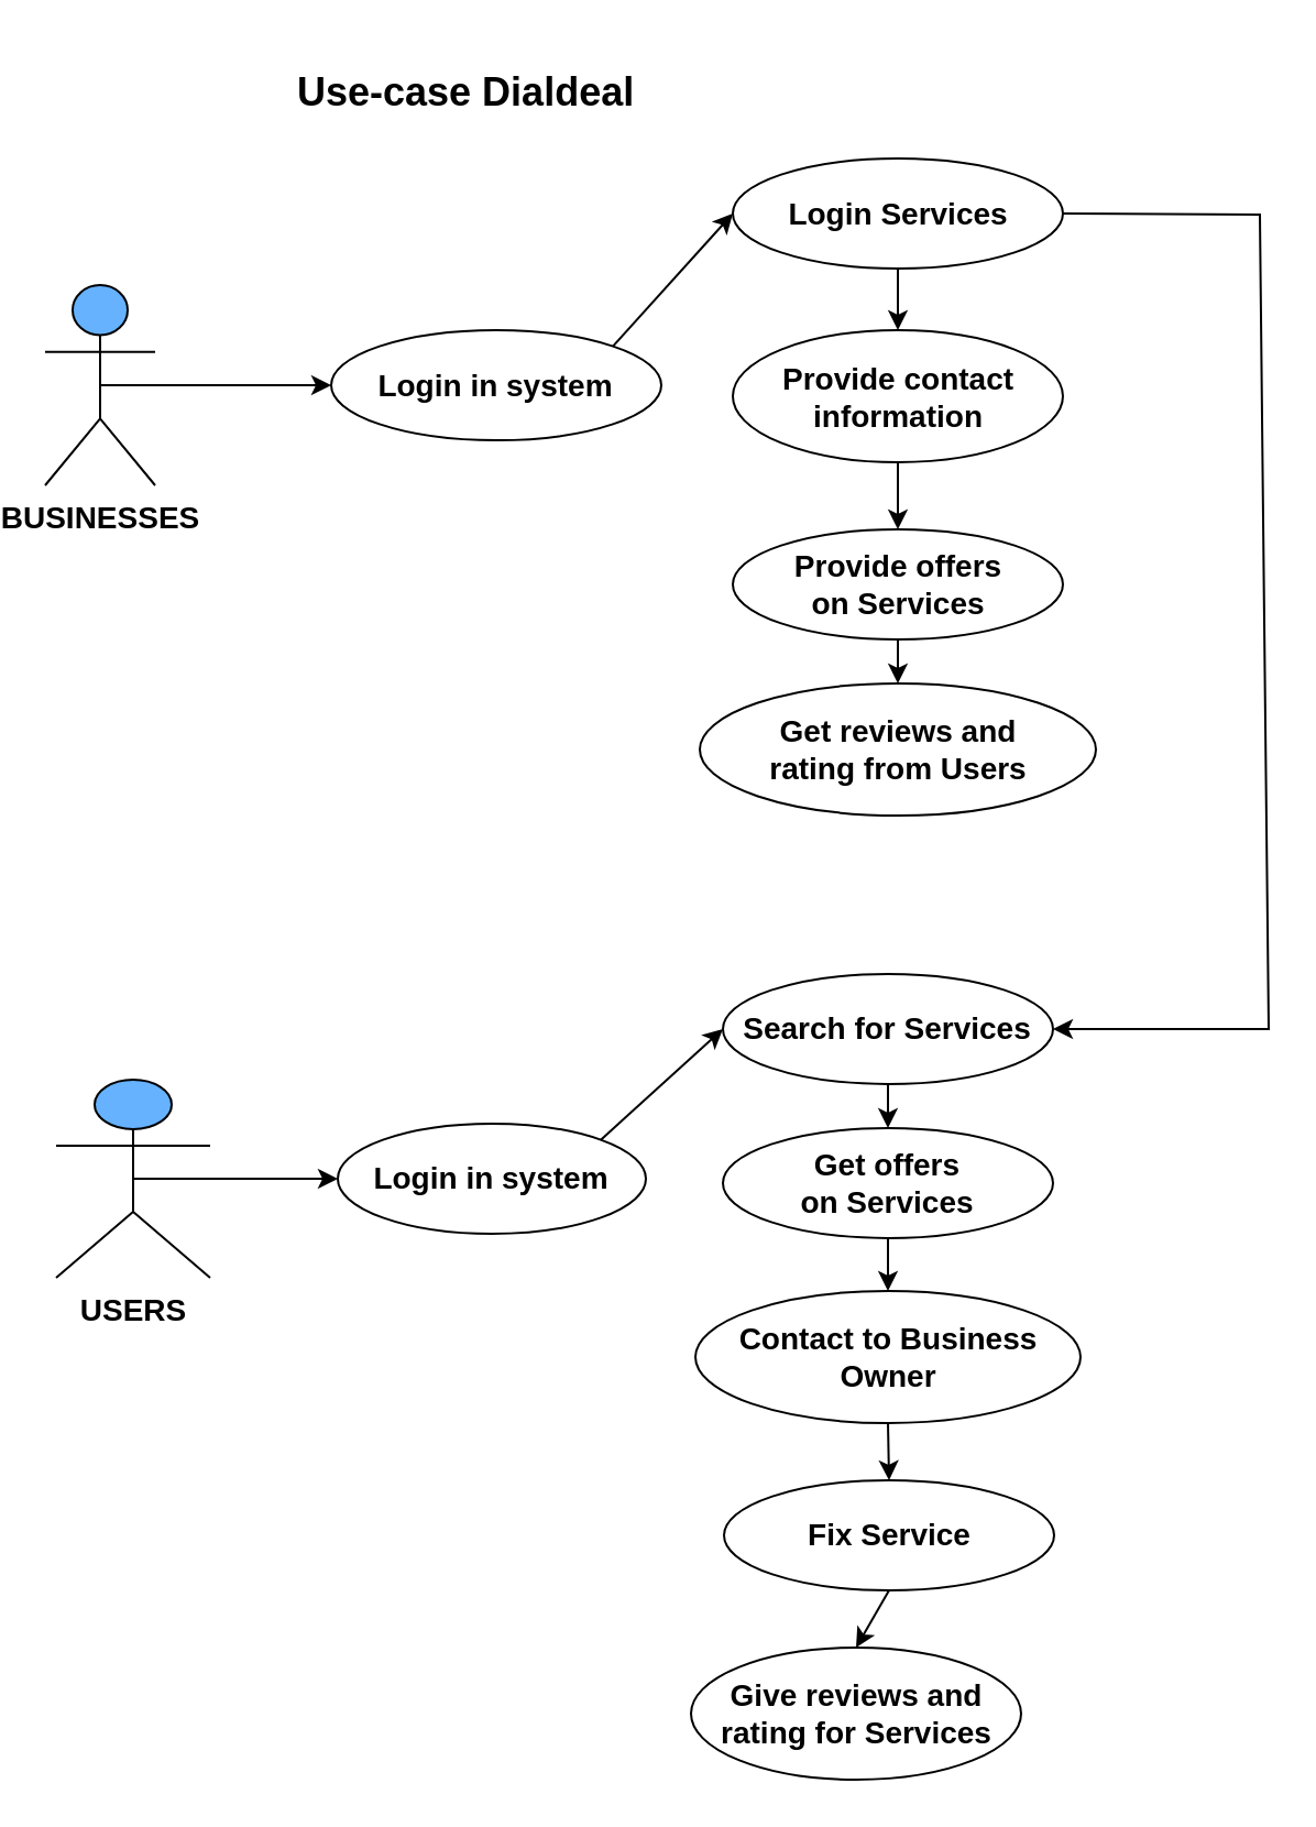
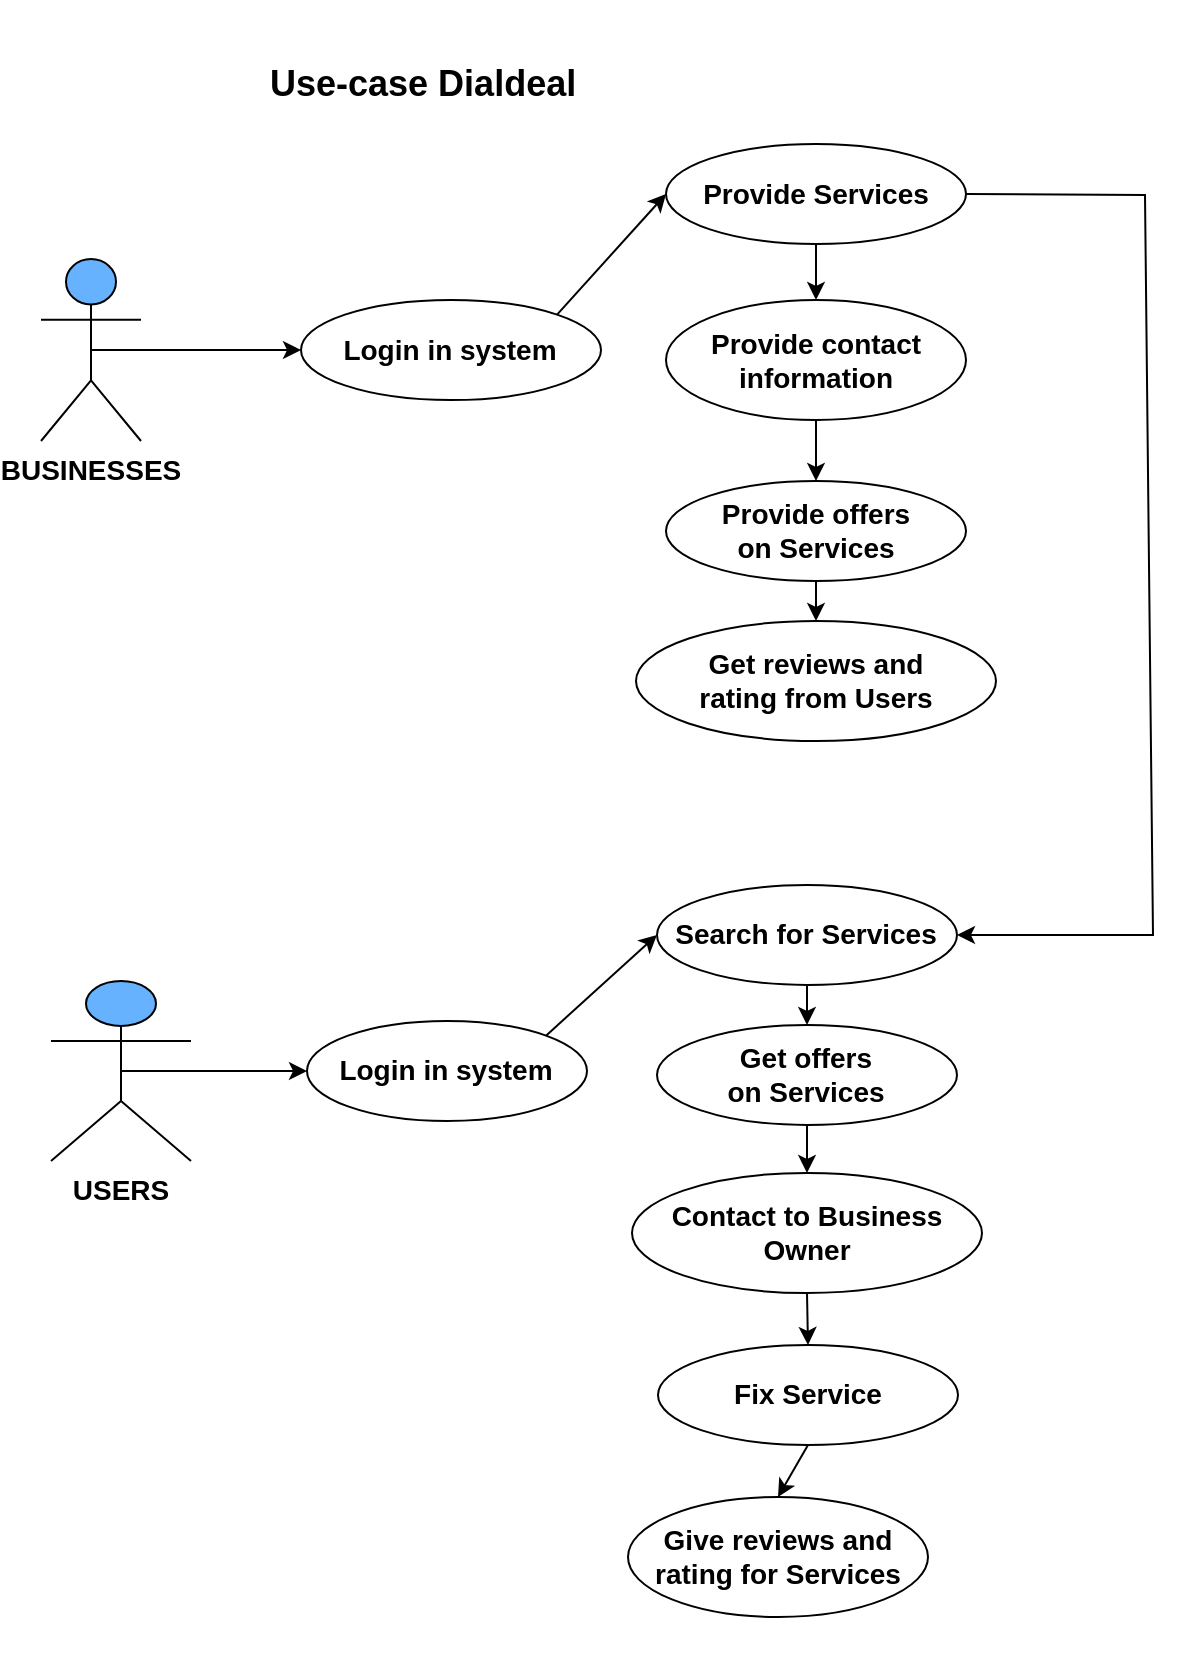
  <mxCell id="0" />
  <mxCell id="1" parent="0" />
  <mxCell id="2" value="&lt;b&gt;&lt;font style=&quot;font-size: 14px;&quot;&gt;USERS&lt;/font&gt;&lt;/b&gt;" style="shape=umlActor;verticalLabelPosition=bottom;verticalAlign=top;html=1;outlineConnect=0;fillColor=#66B2FF;" parent="1" vertex="1"><mxGeometry x="25" y="490" width="70" height="90" as="geometry" /></mxCell>
  <mxCell id="3" value="&lt;b&gt;&lt;font style=&quot;font-size: 14px;&quot;&gt;BUSINESSES&lt;/font&gt;&lt;/b&gt;" style="shape=umlActor;verticalLabelPosition=bottom;verticalAlign=top;html=1;outlineConnect=0;fillColor=#66B2FF;" parent="1" vertex="1"><mxGeometry x="20" y="129" width="50" height="91" as="geometry" /></mxCell>
  <mxCell id="4" value="&lt;b&gt;&lt;font style=&quot;font-size: 14px;&quot;&gt;Login in system&lt;/font&gt;&lt;/b&gt;" style="ellipse;whiteSpace=wrap;html=1;fillColor=#FFFFFF;" parent="1" vertex="1"><mxGeometry x="153" y="510" width="140" height="50" as="geometry" /></mxCell>
  <mxCell id="5" value="&lt;h1&gt;&lt;font style=&quot;font-size: 18px;&quot;&gt;Use-case Dialdeal&lt;/font&gt;&lt;/h1&gt;" style="text;html=1;strokeColor=none;fillColor=none;spacing=5;spacingTop=-20;whiteSpace=wrap;overflow=hidden;rounded=0;" parent="1" vertex="1"><mxGeometry x="130" y="20" width="170" height="40" as="geometry" /></mxCell>
  <mxCell id="6" value="&lt;b&gt;&lt;font style=&quot;font-size: 14px;&quot;&gt;Search for Services&lt;/font&gt;&lt;/b&gt;" style="ellipse;whiteSpace=wrap;html=1;fillColor=#FFFFFF;" parent="1" vertex="1"><mxGeometry x="328" y="442" width="150" height="50" as="geometry" /></mxCell>
- <mxCell id="7" value="&lt;b&gt;&lt;font style=&quot;font-size: 14px;&quot;&gt;Login Services&lt;/font&gt;&lt;/b&gt;" style="ellipse;whiteSpace=wrap;html=1;fillColor=#FFFFFF;" parent="1" vertex="1"><mxGeometry x="332.5" y="71.5" width="150" height="50" as="geometry" /></mxCell>
+ <mxCell id="7" value="&lt;b&gt;&lt;font style=&quot;font-size: 14px;&quot;&gt;Provide Services&lt;/font&gt;&lt;/b&gt;" style="ellipse;whiteSpace=wrap;html=1;fillColor=#FFFFFF;" parent="1" vertex="1"><mxGeometry x="332.5" y="71.5" width="150" height="50" as="geometry" /></mxCell>
  <mxCell id="8" value="&lt;b&gt;&lt;font style=&quot;font-size: 14px;&quot;&gt;Give reviews and rating for Services&lt;/font&gt;&lt;/b&gt;" style="ellipse;whiteSpace=wrap;html=1;fillColor=#FFFFFF;" parent="1" vertex="1"><mxGeometry x="313.5" y="748" width="150" height="60" as="geometry" /></mxCell>
  <mxCell id="9" value="&lt;b&gt;&lt;font style=&quot;font-size: 14px;&quot;&gt;Login in system&lt;/font&gt;&lt;/b&gt;" style="ellipse;whiteSpace=wrap;html=1;fillColor=#FFFFFF;" parent="1" vertex="1"><mxGeometry x="150" y="149.5" width="150" height="50" as="geometry" /></mxCell>
  <mxCell id="10" value="&lt;b&gt;&lt;font style=&quot;font-size: 14px;&quot;&gt;Get reviews and &lt;br&gt;rating from Users&lt;/font&gt;&lt;/b&gt;" style="ellipse;whiteSpace=wrap;html=1;fillColor=#FFFFFF;" parent="1" vertex="1"><mxGeometry x="317.5" y="310" width="180" height="60" as="geometry" /></mxCell>
  <mxCell id="11" value="" style="endArrow=classic;html=1;rounded=0;exitX=0.5;exitY=0.5;exitDx=0;exitDy=0;exitPerimeter=0;entryX=0;entryY=0.5;entryDx=0;entryDy=0;" parent="1" source="3" target="9" edge="1"><mxGeometry width="50" height="50" relative="1" as="geometry"><mxPoint x="360" y="279" as="sourcePoint" /><mxPoint x="410" y="229" as="targetPoint" /></mxGeometry></mxCell>
  <mxCell id="12" value="&lt;b&gt;&lt;font style=&quot;font-size: 14px;&quot;&gt;Provide contact information&lt;/font&gt;&lt;/b&gt;" style="ellipse;whiteSpace=wrap;html=1;fillColor=#FFFFFF;" parent="1" vertex="1"><mxGeometry x="332.5" y="149.5" width="150" height="60" as="geometry" /></mxCell>
  <mxCell id="13" value="&lt;b&gt;&lt;font style=&quot;font-size: 14px;&quot;&gt;Contact to Business Owner&lt;/font&gt;&lt;/b&gt;" style="ellipse;whiteSpace=wrap;html=1;fillColor=#FFFFFF;" parent="1" vertex="1"><mxGeometry x="315.5" y="586" width="175" height="60" as="geometry" /></mxCell>
  <mxCell id="14" value="&lt;b&gt;&lt;font style=&quot;font-size: 14px;&quot;&gt;Provide offers &lt;br&gt;on Services&lt;/font&gt;&lt;/b&gt;" style="ellipse;whiteSpace=wrap;html=1;fillColor=#FFFFFF;" parent="1" vertex="1"><mxGeometry x="332.5" y="240" width="150" height="50" as="geometry" /></mxCell>
  <mxCell id="15" value="&lt;b&gt;&lt;font style=&quot;font-size: 14px;&quot;&gt;Get offers &lt;br&gt;on Services&lt;/font&gt;&lt;/b&gt;" style="ellipse;whiteSpace=wrap;html=1;fillColor=#FFFFFF;" parent="1" vertex="1"><mxGeometry x="328" y="512" width="150" height="50" as="geometry" /></mxCell>
  <mxCell id="16" value="" style="endArrow=classic;html=1;rounded=0;exitX=0.5;exitY=0.5;exitDx=0;exitDy=0;exitPerimeter=0;entryX=0;entryY=0.5;entryDx=0;entryDy=0;" parent="1" source="2" target="4" edge="1"><mxGeometry width="50" height="50" relative="1" as="geometry"><mxPoint x="70" y="500" as="sourcePoint" /><mxPoint x="175" y="500" as="targetPoint" /></mxGeometry></mxCell>
  <mxCell id="17" value="" style="endArrow=classic;html=1;rounded=0;exitX=1;exitY=0;exitDx=0;exitDy=0;entryX=0;entryY=0.5;entryDx=0;entryDy=0;" parent="1" source="4" target="6" edge="1"><mxGeometry width="50" height="50" relative="1" as="geometry"><mxPoint x="57.5" y="545" as="sourcePoint" /><mxPoint x="163" y="545" as="targetPoint" /></mxGeometry></mxCell>
  <mxCell id="18" value="&lt;b&gt;&lt;font style=&quot;font-size: 14px;&quot;&gt;Fix Service&lt;/font&gt;&lt;/b&gt;" style="ellipse;whiteSpace=wrap;html=1;fillColor=#FFFFFF;" parent="1" vertex="1"><mxGeometry x="328.5" y="672" width="150" height="50" as="geometry" /></mxCell>
  <mxCell id="19" value="" style="endArrow=classic;html=1;rounded=0;exitX=0.5;exitY=1;exitDx=0;exitDy=0;entryX=0.5;entryY=0;entryDx=0;entryDy=0;" parent="1" source="6" target="15" edge="1"><mxGeometry width="50" height="50" relative="1" as="geometry"><mxPoint x="282.497" y="527.322" as="sourcePoint" /><mxPoint x="338" y="477" as="targetPoint" /></mxGeometry></mxCell>
  <mxCell id="20" value="" style="endArrow=classic;html=1;rounded=0;exitX=0.5;exitY=1;exitDx=0;exitDy=0;entryX=0.5;entryY=0;entryDx=0;entryDy=0;" parent="1" source="15" target="13" edge="1"><mxGeometry width="50" height="50" relative="1" as="geometry"><mxPoint x="413" y="502" as="sourcePoint" /><mxPoint x="413" y="522" as="targetPoint" /></mxGeometry></mxCell>
  <mxCell id="21" value="" style="endArrow=classic;html=1;rounded=0;exitX=0.5;exitY=1;exitDx=0;exitDy=0;entryX=0.5;entryY=0;entryDx=0;entryDy=0;" parent="1" source="13" target="18" edge="1"><mxGeometry width="50" height="50" relative="1" as="geometry"><mxPoint x="413" y="572" as="sourcePoint" /><mxPoint x="413" y="596" as="targetPoint" /></mxGeometry></mxCell>
  <mxCell id="22" value="" style="endArrow=classic;html=1;rounded=0;exitX=0.5;exitY=1;exitDx=0;exitDy=0;entryX=0.5;entryY=0;entryDx=0;entryDy=0;" parent="1" source="18" target="8" edge="1"><mxGeometry width="50" height="50" relative="1" as="geometry"><mxPoint x="413" y="656" as="sourcePoint" /><mxPoint x="413.5" y="682" as="targetPoint" /></mxGeometry></mxCell>
  <mxCell id="23" value="" style="endArrow=classic;html=1;rounded=0;exitX=1;exitY=0;exitDx=0;exitDy=0;entryX=0;entryY=0.5;entryDx=0;entryDy=0;" parent="1" source="9" target="7" edge="1"><mxGeometry width="50" height="50" relative="1" as="geometry"><mxPoint x="282.497" y="433.322" as="sourcePoint" /><mxPoint x="338" y="383" as="targetPoint" /></mxGeometry></mxCell>
  <mxCell id="24" value="" style="endArrow=classic;html=1;rounded=0;exitX=0.5;exitY=1;exitDx=0;exitDy=0;entryX=0.5;entryY=0;entryDx=0;entryDy=0;" parent="1" source="7" target="12" edge="1"><mxGeometry width="50" height="50" relative="1" as="geometry"><mxPoint x="413" y="408" as="sourcePoint" /><mxPoint x="413" y="428" as="targetPoint" /></mxGeometry></mxCell>
  <mxCell id="25" value="" style="endArrow=classic;html=1;rounded=0;exitX=0.5;exitY=1;exitDx=0;exitDy=0;entryX=0.5;entryY=0;entryDx=0;entryDy=0;" parent="1" source="12" target="14" edge="1"><mxGeometry width="50" height="50" relative="1" as="geometry"><mxPoint x="417.5" y="131.5" as="sourcePoint" /><mxPoint x="417.5" y="159.5" as="targetPoint" /></mxGeometry></mxCell>
  <mxCell id="26" value="" style="endArrow=classic;html=1;rounded=0;exitX=0.5;exitY=1;exitDx=0;exitDy=0;entryX=0.5;entryY=0;entryDx=0;entryDy=0;" parent="1" source="14" target="10" edge="1"><mxGeometry width="50" height="50" relative="1" as="geometry"><mxPoint x="417.5" y="219.5" as="sourcePoint" /><mxPoint x="417.5" y="250" as="targetPoint" /></mxGeometry></mxCell>
  <mxCell id="27" value="" style="endArrow=classic;html=1;rounded=0;exitX=1;exitY=0.5;exitDx=0;exitDy=0;entryX=1;entryY=0.5;entryDx=0;entryDy=0;" edge="1" parent="1" source="7" target="6"><mxGeometry width="50" height="50" relative="1" as="geometry"><mxPoint x="536" y="398" as="sourcePoint" /><mxPoint x="586" y="348" as="targetPoint" /><Array as="points"><mxPoint x="572" y="97" /><mxPoint x="576" y="467" /></Array></mxGeometry></mxCell>
